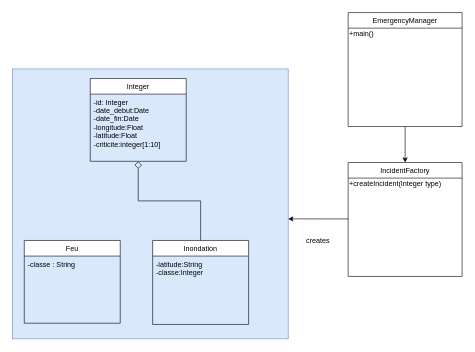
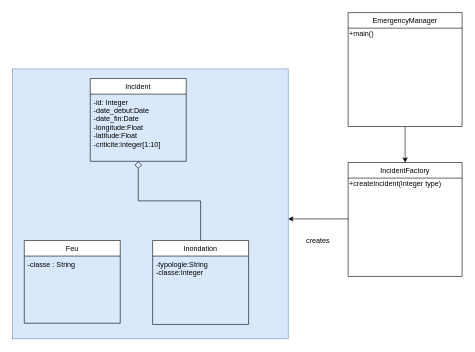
  <mxCell id="0" />
  <mxCell id="1" parent="0" />
  <mxCell id="2" value="" style="rounded=0;whiteSpace=wrap;html=1;fillColor=#dae8fc;strokeColor=#6c8ebf;" vertex="1" parent="1"><mxGeometry y="114" width="460" height="450" as="geometry" x="20" /></mxCell>
- <mxCell id="3" value="Integer" style="swimlane;fontStyle=0;align=center;verticalAlign=top;childLayout=stackLayout;horizontal=1;startSize=26;horizontalStack=0;resizeParent=1;resizeLast=0;collapsible=1;marginBottom=0;rounded=0;shadow=0;strokeWidth=1;" parent="1" vertex="1"><mxGeometry x="150" y="130" width="160" height="138" as="geometry"><mxRectangle x="230" y="140" width="160" height="26" as="alternateBounds" /></mxGeometry></mxCell>
+ <mxCell id="3" value="Incident" style="swimlane;fontStyle=0;align=center;verticalAlign=top;childLayout=stackLayout;horizontal=1;startSize=26;horizontalStack=0;resizeParent=1;resizeLast=0;collapsible=1;marginBottom=0;rounded=0;shadow=0;strokeWidth=1;" parent="1" vertex="1"><mxGeometry x="150" y="130" width="160" height="138" as="geometry"><mxRectangle x="230" y="140" width="160" height="26" as="alternateBounds" /></mxGeometry></mxCell>
  <mxCell id="4" value="-id: Integer&#10;-date_debut:Date&#10;-date_fin:Date&#10;-longitude:Float&#10;-latitude:Float&#10;-criticite:integer[1:10]&#10;&#10;" style="text;align=left;verticalAlign=top;spacingLeft=4;spacingRight=4;overflow=hidden;rotatable=0;points=[[0,0.5],[1,0.5]];portConstraint=eastwest;" vertex="1" parent="3"><mxGeometry y="26" width="160" height="104" as="geometry" /></mxCell>
  <mxCell id="5" value="Feu" style="swimlane;fontStyle=0;align=center;verticalAlign=top;childLayout=stackLayout;horizontal=1;startSize=26;horizontalStack=0;resizeParent=1;resizeLast=0;collapsible=1;marginBottom=0;rounded=0;shadow=0;strokeWidth=1;" parent="1" vertex="1"><mxGeometry x="40" y="400" width="160" height="138" as="geometry"><mxRectangle x="130" y="380" width="160" height="26" as="alternateBounds" /></mxGeometry></mxCell>
  <mxCell id="6" value="-classe : String&#10;" style="text;align=left;verticalAlign=top;spacingLeft=4;spacingRight=4;overflow=hidden;rotatable=0;points=[[0,0.5],[1,0.5]];portConstraint=eastwest;" vertex="1" parent="5"><mxGeometry y="26" width="160" height="104" as="geometry" /></mxCell>
  <mxCell id="7" value="Inondation" style="swimlane;fontStyle=0;align=center;verticalAlign=top;childLayout=stackLayout;horizontal=1;startSize=26;horizontalStack=0;resizeParent=1;resizeLast=0;collapsible=1;marginBottom=0;rounded=0;shadow=0;strokeWidth=1;" parent="1" vertex="1"><mxGeometry x="254" y="400" width="160" height="140" as="geometry"><mxRectangle x="340" y="380" width="170" height="26" as="alternateBounds" /></mxGeometry></mxCell>
- <mxCell id="8" value="-latitude:String&#10;-classe:Integer&#10;" style="text;align=left;verticalAlign=top;spacingLeft=4;spacingRight=4;overflow=hidden;rotatable=0;points=[[0,0.5],[1,0.5]];portConstraint=eastwest;" parent="7" vertex="1"><mxGeometry y="26" width="160" height="114" as="geometry" /></mxCell>
+ <mxCell id="8" value="-typologie:String&#10;-classe:Integer&#10;" style="text;align=left;verticalAlign=top;spacingLeft=4;spacingRight=4;overflow=hidden;rotatable=0;points=[[0,0.5],[1,0.5]];portConstraint=eastwest;" parent="7" vertex="1"><mxGeometry y="26" width="160" height="114" as="geometry" /></mxCell>
  <mxCell id="9" value="" style="endArrow=diamond;endSize=10;endFill=0;shadow=0;strokeWidth=1;rounded=0;edgeStyle=elbowEdgeStyle;elbow=vertical;" parent="1" source="7" target="3" edge="1"><mxGeometry width="160" relative="1" as="geometry"><mxPoint x="130" y="413" as="sourcePoint" /><mxPoint x="230" y="311" as="targetPoint" /></mxGeometry></mxCell>
  <mxCell id="10" value="IncidentFactory" style="swimlane;fontStyle=0;align=center;verticalAlign=top;childLayout=stackLayout;horizontal=1;startSize=26;horizontalStack=0;resizeParent=1;resizeLast=0;collapsible=1;marginBottom=0;rounded=0;shadow=0;strokeWidth=1;" vertex="1" parent="1"><mxGeometry x="580" y="270" width="190" height="190" as="geometry"><mxRectangle x="230" y="140" width="160" height="26" as="alternateBounds" /></mxGeometry></mxCell>
  <mxCell id="11" value="&lt;div align=&quot;left&quot;&gt;+createIncident(Integer type)&lt;/div&gt;" style="text;html=1;align=left;verticalAlign=middle;resizable=0;points=[];autosize=1;strokeColor=none;fillColor=none;" vertex="1" parent="10"><mxGeometry y="26" width="190" height="20" as="geometry" /></mxCell>
  <mxCell id="12" value="" style="endArrow=classic;html=1;rounded=0;exitX=0.005;exitY=0.654;exitDx=0;exitDy=0;exitPerimeter=0;" edge="1" parent="1"><mxGeometry width="50" height="50" relative="1" as="geometry"><mxPoint x="580.95" y="364.016" as="sourcePoint" /><mxPoint x="480" y="364" as="targetPoint" /></mxGeometry></mxCell>
  <mxCell id="13" value="creates" style="text;html=1;strokeColor=none;fillColor=none;align=center;verticalAlign=middle;whiteSpace=wrap;rounded=0;glass=0;" vertex="1" parent="1"><mxGeometry x="500" y="385" width="60" height="30" as="geometry" /></mxCell>
  <mxCell id="14" value="EmergencyManager" style="swimlane;fontStyle=0;align=center;verticalAlign=top;childLayout=stackLayout;horizontal=1;startSize=26;horizontalStack=0;resizeParent=1;resizeLast=0;collapsible=1;marginBottom=0;rounded=0;shadow=0;strokeWidth=1;" vertex="1" parent="1"><mxGeometry x="580" y="20" width="190" height="190" as="geometry"><mxRectangle x="230" y="140" width="160" height="26" as="alternateBounds" /></mxGeometry></mxCell>
  <mxCell id="15" value="+main()" style="text;html=1;align=left;verticalAlign=middle;resizable=0;points=[];autosize=1;strokeColor=none;fillColor=none;" vertex="1" parent="14"><mxGeometry y="26" width="190" height="20" as="geometry" /></mxCell>
  <mxCell id="16" value="" style="endArrow=classic;html=1;rounded=0;exitX=0.5;exitY=1;exitDx=0;exitDy=0;entryX=0.5;entryY=0;entryDx=0;entryDy=0;" edge="1" parent="1" source="14" target="10"><mxGeometry width="50" height="50" relative="1" as="geometry"><mxPoint x="710.95" y="240.016" as="sourcePoint" /><mxPoint x="610" y="240" as="targetPoint" /></mxGeometry></mxCell>
